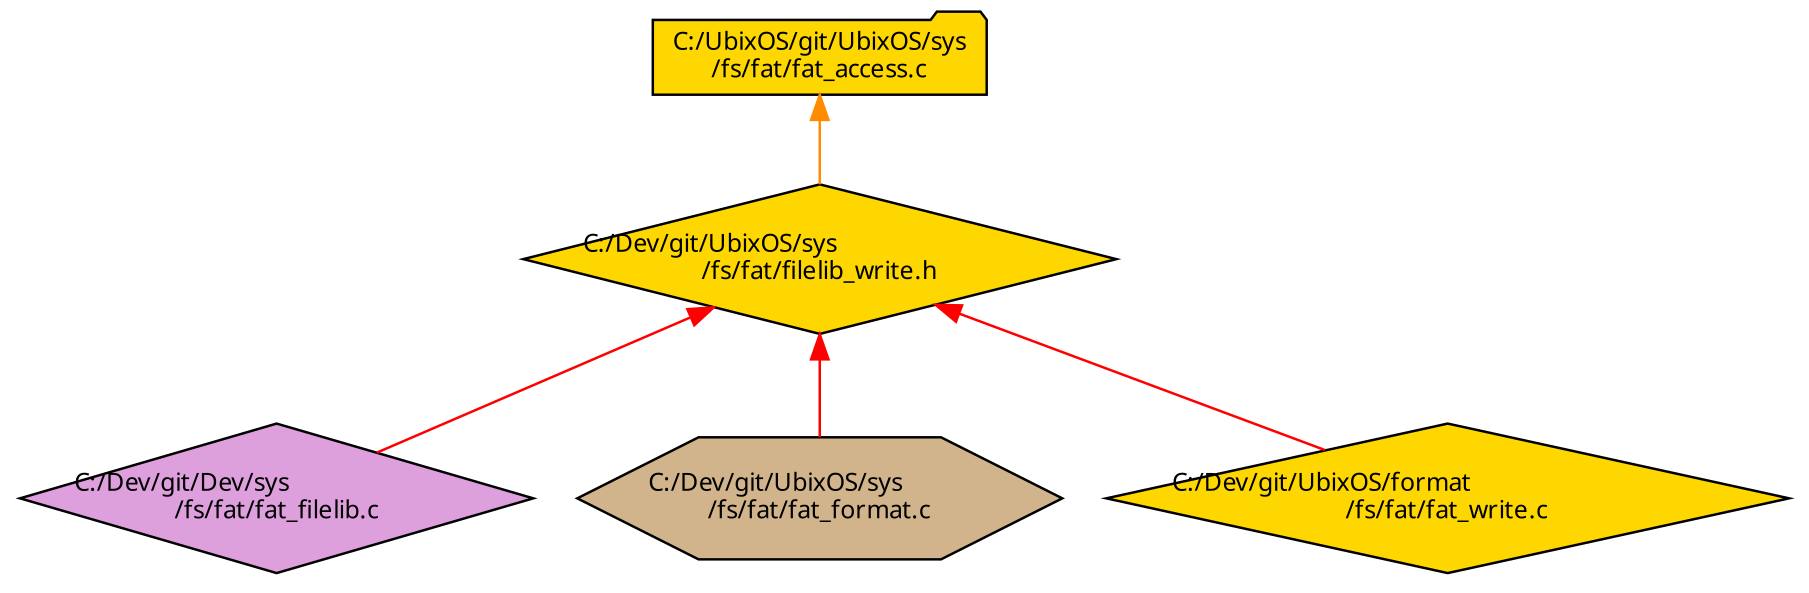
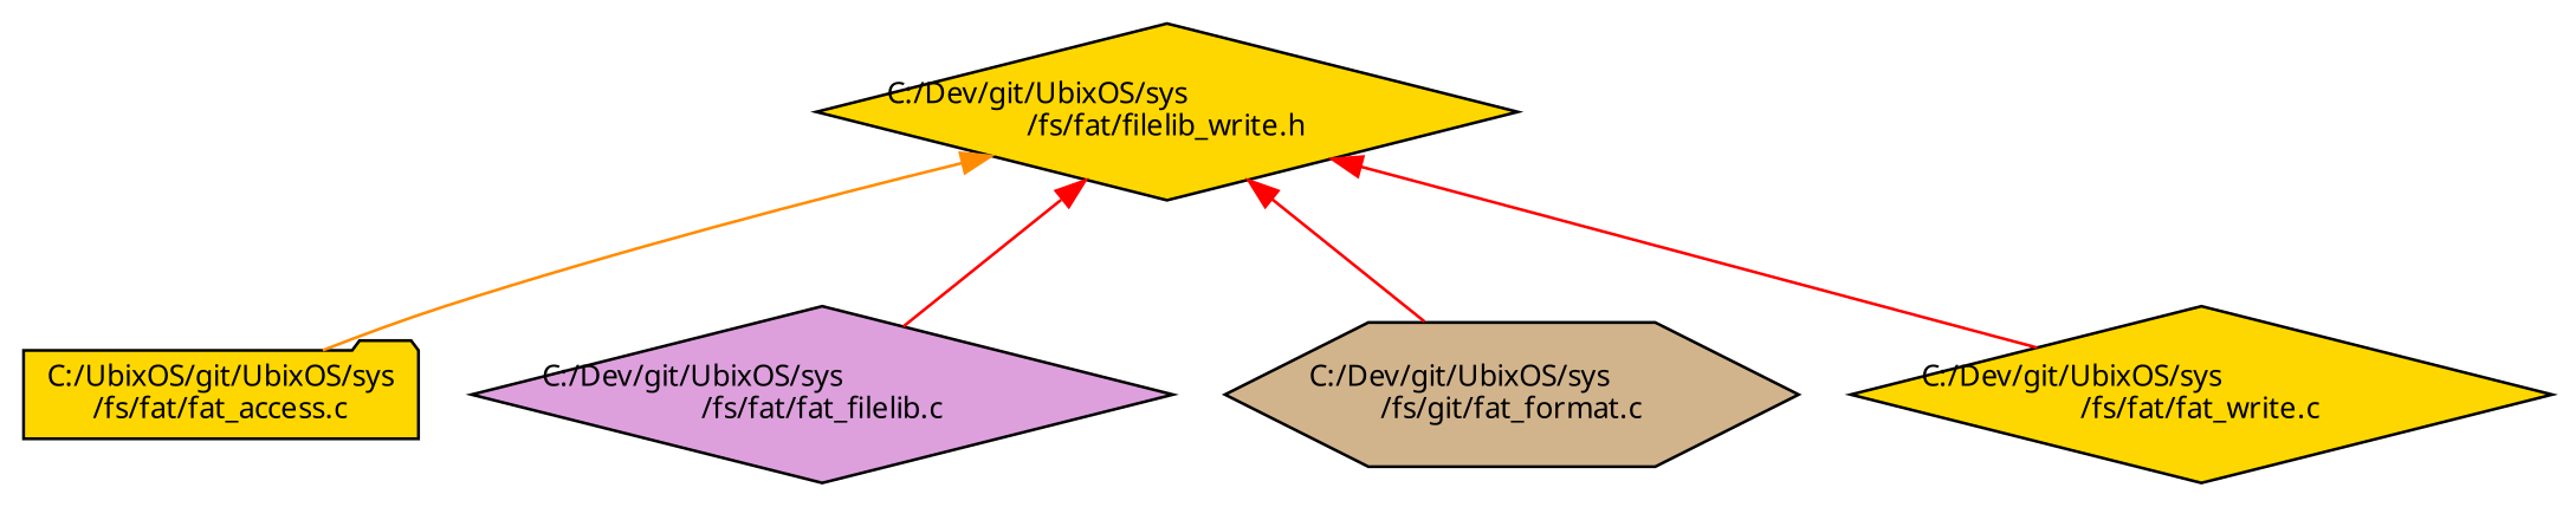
  digraph {
    fontname="Noto Sans"
    node [color=black fillcolor=gold fontname="Noto Sans" fontsize=10 shape=diamond style=filled]
    edge [color=red dir=back fontname="Noto Sans" fontsize=10 labelfontname=Helvetica labelfontsize=10 style=solid]
    n1 [fontcolor=black height=0.2 label="C:/Dev/git/UbixOS/sys\l/fs/fat/filelib_write.h" width=0.4]
    n2 [height=0.2 label="C:/UbixOS/git/UbixOS/sys\l/fs/fat/fat_access.c" shape=folder width=0.4]
-   n3 [fillcolor=plum height=0.2 label="C:/Dev/git/Dev/sys\l/fs/fat/fat_filelib.c" width=0.4]
-   n4 [fillcolor=tan height=0.2 label="C:/Dev/git/UbixOS/sys\l/fs/fat/fat_format.c" shape=hexagon width=0.4]
-   n5 [height=0.2 label="C:/Dev/git/UbixOS/format\l/fs/fat/fat_write.c" width=0.4]
-   n2 -> n1 [color=darkorange]
+   n3 [fillcolor=plum height=0.2 label="C:/Dev/git/UbixOS/sys\l/fs/fat/fat_filelib.c" width=0.4]
+   n4 [fillcolor=tan height=0.2 label="C:/Dev/git/UbixOS/sys\l/fs/git/fat_format.c" shape=hexagon width=0.4]
+   n5 [height=0.2 label="C:/Dev/git/UbixOS/sys\l/fs/fat/fat_write.c" width=0.4]
+   n1 -> n2 [color=darkorange]
    n1 -> n3
    n1 -> n4
    n1 -> n5
  }
